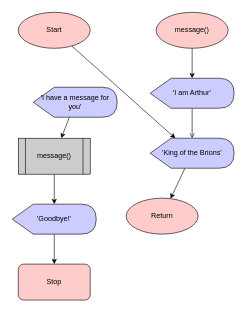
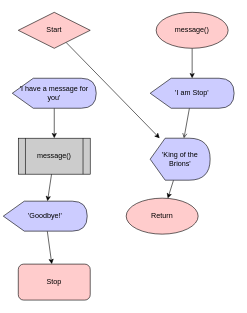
  <mxCell id="0" />
  <mxCell id="1" parent="0" />
  <mxCell id="2" value="" style="edgeStyle=none;html=1;" edge="1" parent="1" source="3" target="5"><mxGeometry relative="1" as="geometry" /></mxCell>
- <mxCell id="3" value="'I have a message for you'" style="shape=display;whiteSpace=wrap;html=1;fillColor=#CCCCFF;" vertex="1" parent="1"><mxGeometry x="55" y="145" width="140" height="50" as="geometry" /></mxCell>
+ <mxCell id="3" value="'I have a message for you'" style="shape=display;whiteSpace=wrap;html=1;fillColor=#CCCCFF;" vertex="1" parent="1"><mxGeometry x="20" y="130" width="140" height="50" as="geometry" /></mxCell>
  <mxCell id="4" value="" style="edgeStyle=none;html=1;" edge="1" parent="1" source="5" target="7"><mxGeometry relative="1" as="geometry" /></mxCell>
  <mxCell id="5" value="message()" style="shape=process;whiteSpace=wrap;html=1;backgroundOutline=1;fillColor=#CCCCCC;" vertex="1" parent="1"><mxGeometry x="30" y="230" width="120" height="60" as="geometry" /></mxCell>
  <mxCell id="6" value="" style="edgeStyle=none;html=1;" edge="1" parent="1" source="7" target="8"><mxGeometry relative="1" as="geometry" /></mxCell>
- <mxCell id="7" value="'Goodbye!'" style="shape=display;whiteSpace=wrap;html=1;fillColor=#CCCCFF;" vertex="1" parent="1"><mxGeometry x="20" y="340" width="140" height="50" as="geometry" /></mxCell>
+ <mxCell id="7" value="'Goodbye!'" style="shape=display;whiteSpace=wrap;html=1;fillColor=#CCCCFF;" vertex="1" parent="1"><mxGeometry x="5" y="335" width="140" height="50" as="geometry" /></mxCell>
  <mxCell id="8" value="Stop" style="whiteSpace=wrap;html=1;fillColor=#FFCCCC;rounded=1;" vertex="1" parent="1"><mxGeometry x="30" y="440" width="120" height="60" as="geometry" /></mxCell>
  <mxCell id="9" value="" style="edgeStyle=none;html=1;" edge="1" parent="1" source="10" target="17"><mxGeometry relative="1" as="geometry" /></mxCell>
- <mxCell id="10" value="Start" style="ellipse;whiteSpace=wrap;html=1;fillColor=#FFCCCC;" vertex="1" parent="1"><mxGeometry x="30" y="20" width="120" height="60" as="geometry" /></mxCell>
+ <mxCell id="10" value="Start" style="rhombus;whiteSpace=wrap;html=1;fillColor=#FFCCCC;" vertex="1" parent="1"><mxGeometry x="30" y="20" width="120" height="60" as="geometry" /></mxCell>
  <mxCell id="11" value="" style="edgeStyle=none;html=1;endArrow=open;" edge="1" parent="1" source="12" target="17"><mxGeometry relative="1" as="geometry" /></mxCell>
- <mxCell id="12" value="'I am Arthur'" style="shape=display;whiteSpace=wrap;html=1;fillColor=#CCCCFF;" vertex="1" parent="1"><mxGeometry x="250" y="130" width="140" height="50" as="geometry" /></mxCell>
+ <mxCell id="12" value="'I am Stop'" style="shape=display;whiteSpace=wrap;html=1;fillColor=#CCCCFF;" vertex="1" parent="1"><mxGeometry x="250" y="130" width="140" height="50" as="geometry" /></mxCell>
  <mxCell id="13" value="Return" style="ellipse;whiteSpace=wrap;html=1;fillColor=#FFCCCC;" vertex="1" parent="1"><mxGeometry x="210" y="330" width="120" height="60" as="geometry" /></mxCell>
  <mxCell id="14" style="edgeStyle=none;html=1;exitX=0.5;exitY=1;exitDx=0;exitDy=0;" edge="1" parent="1" source="15" target="12"><mxGeometry relative="1" as="geometry" /></mxCell>
  <mxCell id="15" value="message()" style="ellipse;whiteSpace=wrap;html=1;fillColor=#FFCCCC;" vertex="1" parent="1"><mxGeometry x="260" y="20" width="120" height="60" as="geometry" /></mxCell>
  <mxCell id="16" value="" style="edgeStyle=none;html=1;" edge="1" parent="1" source="17" target="13"><mxGeometry relative="1" as="geometry" /></mxCell>
- <mxCell id="17" value="'King of the Brions'" style="shape=display;whiteSpace=wrap;html=1;fillColor=#CCCCFF;" vertex="1" parent="1"><mxGeometry x="250" y="230" width="140" height="50" as="geometry" /></mxCell>
+ <mxCell id="17" value="'King of the Brions'" style="shape=display;whiteSpace=wrap;html=1;fillColor=#CCCCFF;" vertex="1" parent="1"><mxGeometry x="250" y="230" width="100" height="70" as="geometry" /></mxCell>
